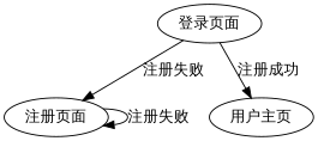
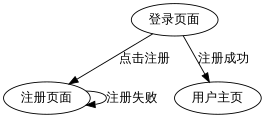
  digraph {
    fontname=SimHei
    fontsize=12
    rankdir=TB
    n1 [label="登录页面"]
    n2 [label="注册页面"]
    n3 [label="用户主页"]
-   n1 -> n2 [label="注册失败"]
+   n1 -> n2 [label="点击注册"]
    n1 -> n3 [label="注册成功"]
    n2 -> n2 [label="注册失败"]
  }
